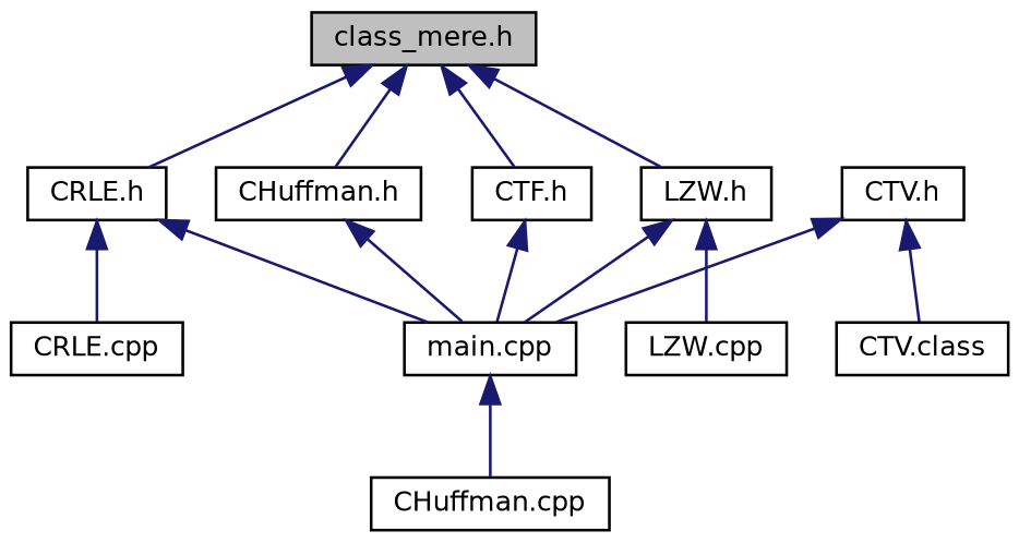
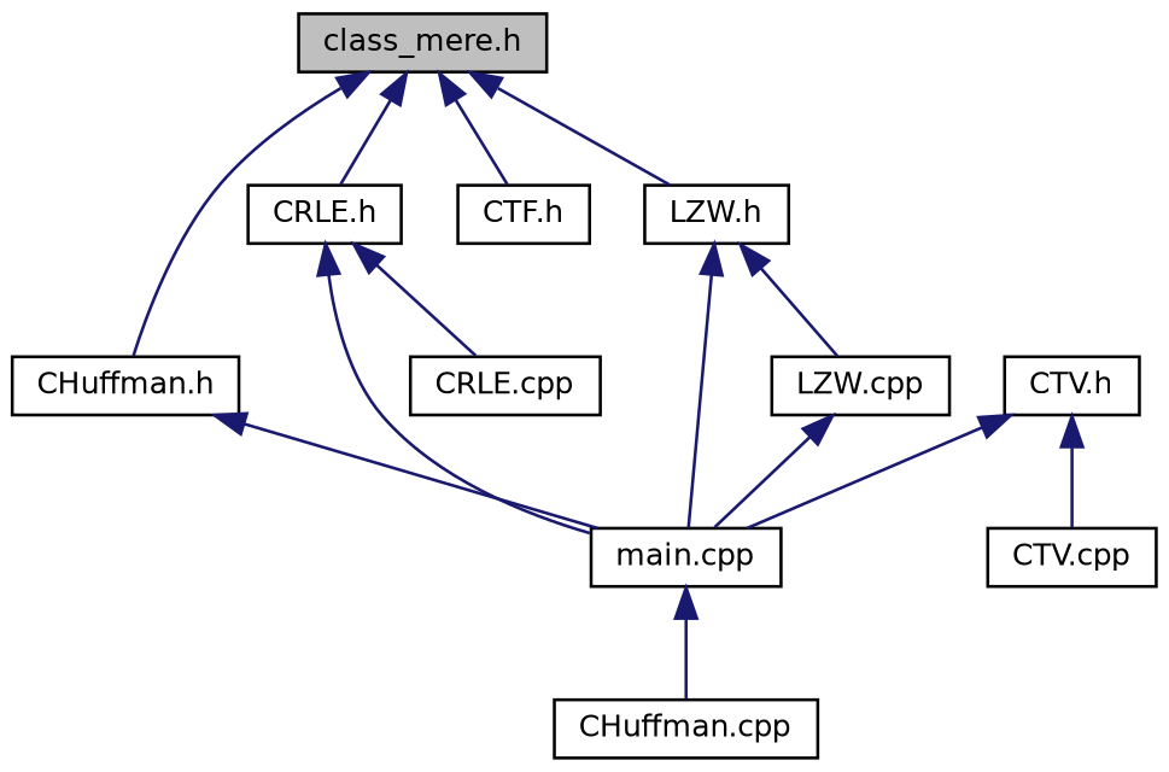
  digraph {
    node [color=black fillcolor=white fontname=Helvetica fontsize=10 shape=record style=filled]
    edge [color=midnightblue dir=back fontname=Helvetica fontsize=10 labelfontname=Helvetica labelfontsize=10 style=solid]
    n1 [fillcolor=grey75 fontcolor=black height=0.2 label="class_mere.h" width=0.4]
    n2 [height=0.2 label="CHuffman.h" width=0.4]
    n3 [height=0.2 label="CRLE.h" width=0.4]
    n4 [height=0.2 label="CTF.h" width=0.4]
    n5 [height=0.2 label="LZW.h" width=0.4]
    n6 [height=0.2 label="main.cpp" width=0.4]
    n7 [height=0.2 label="CRLE.cpp" width=0.4]
    n8 [height=0.2 label="CTV.h" width=0.4]
-   n9 [height=0.2 label="CTV.class" width=0.4]
+   n9 [height=0.2 label="CTV.cpp" width=0.4]
    n10 [height=0.2 label="LZW.cpp" width=0.4]
    n11 [height=0.2 label="CHuffman.cpp" width=0.4]
    n1 -> n2
    n1 -> n3
    n1 -> n4
    n1 -> n5
    n2 -> n6
    n3 -> n6
    n3 -> n7
-   n4 -> n6
+   n10 -> n6
    n5 -> n6
    n5 -> n10
    n6 -> n11
    n8 -> n6
    n8 -> n9
  }
